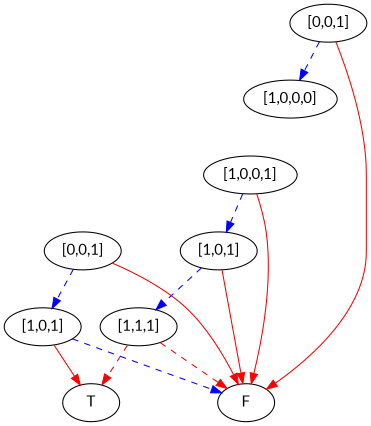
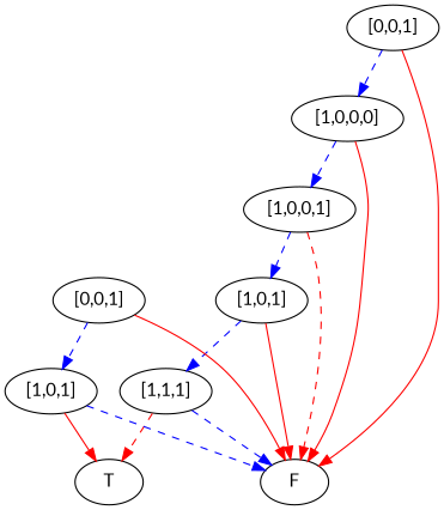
  digraph {
    fontname=Lato
    node [fontname=Lato]
    edge [color=blue fontname=Lato style=dashed]
    n1 [label=F]
    n2 [label=T]
    n3 [label="[1,1,1]"]
    n4 [label="[1,0,1]"]
    n5 [label="[1,0,0,1]"]
    n6 [label="[1,0,0,0]"]
    n7 [label="[0,0,1]"]
    n8 [label="[1,0,1]"]
    n9 [label="[0,0,1]"]
-   n3 -> n1 [color=red]
+   n3 -> n1
    n3 -> n2 [color=red]
    n4 -> n1 [color=red style=""]
    n4 -> n3
-   n5 -> n1 [color=red style=""]
+   n5 -> n1 [color=red]
    n5 -> n4
+   n6 -> n1 [color=red style=""]
+   n6 -> n5
    n7 -> n1 [color=red style=""]
    n7 -> n6
    n8 -> n1
    n8 -> n2 [color=red style=""]
    n9 -> n1 [color=red style=""]
    n9 -> n8
  }
